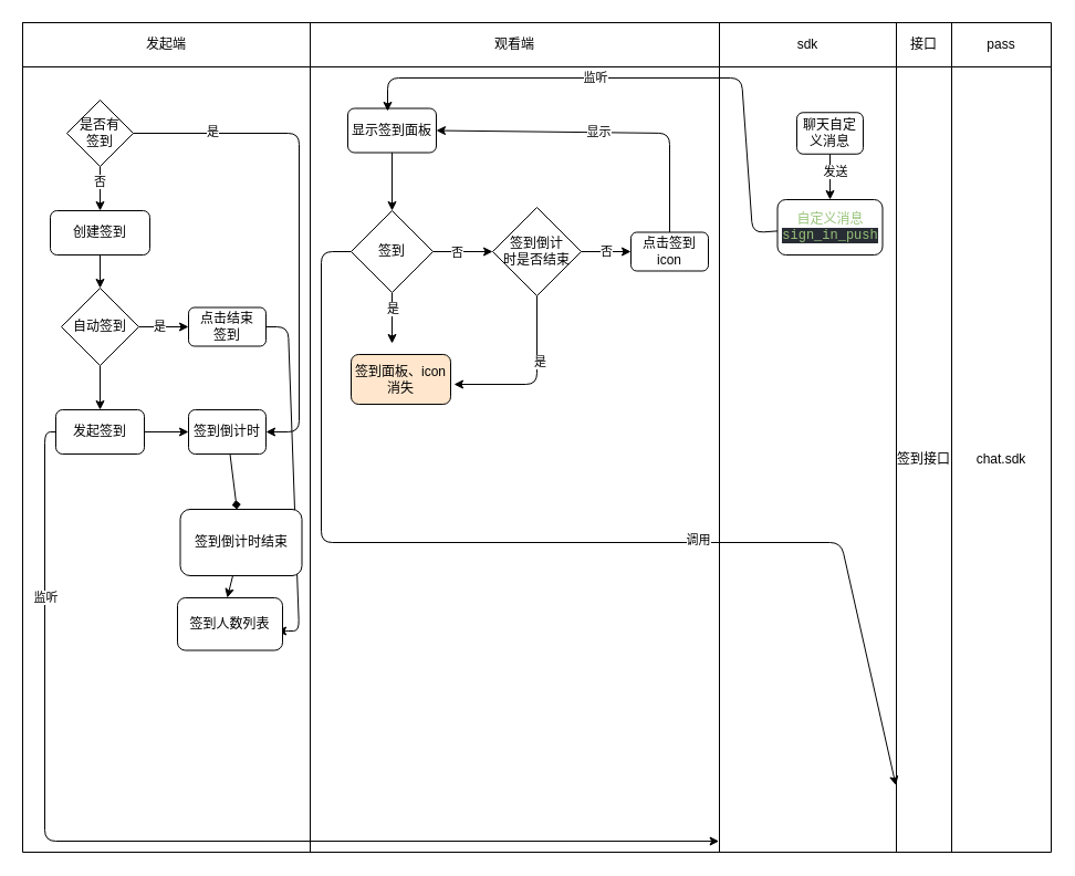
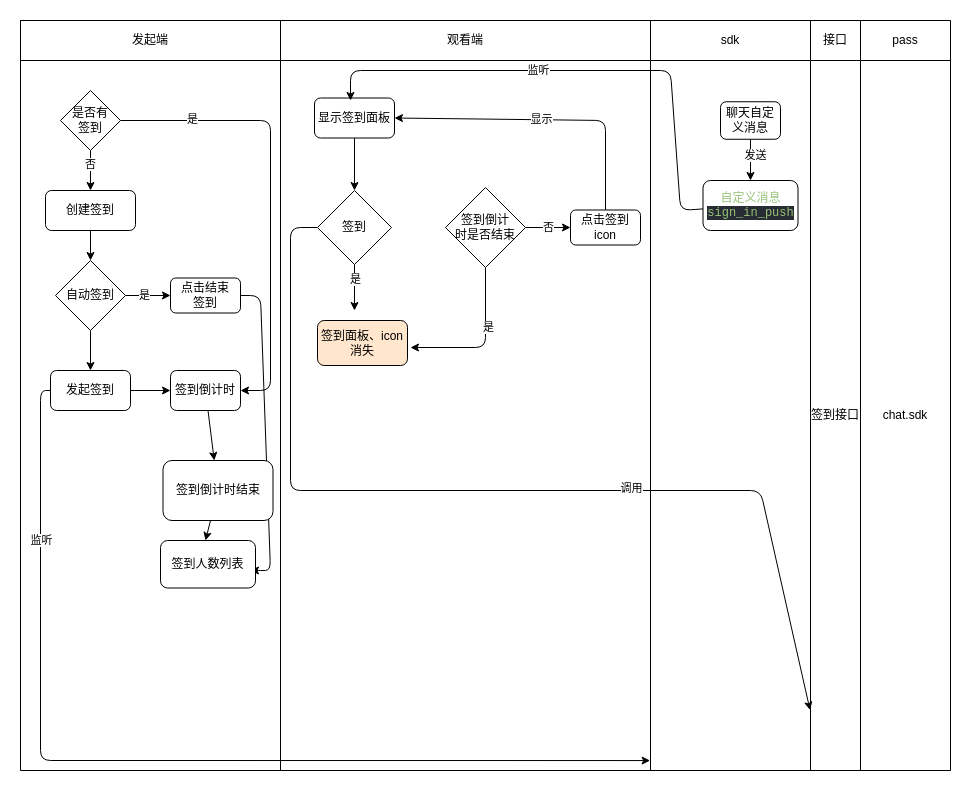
  <mxCell id="0" />
  <mxCell id="1" parent="0" />
  <mxCell id="2" value="" style="shape=table;startSize=0;container=1;collapsible=0;childLayout=tableLayout;" vertex="1" parent="1"><mxGeometry x="20" y="20" width="930" height="750" as="geometry" /></mxCell>
  <mxCell id="3" value="" style="shape=partialRectangle;collapsible=0;dropTarget=0;pointerEvents=0;fillColor=none;top=0;left=0;bottom=0;right=0;points=[[0,0.5],[1,0.5]];portConstraint=eastwest;" vertex="1" parent="2"><mxGeometry width="930" height="40" as="geometry" /></mxCell>
  <mxCell id="4" value="发起端" style="shape=partialRectangle;html=1;whiteSpace=wrap;connectable=0;overflow=hidden;fillColor=none;top=0;left=0;bottom=0;right=0;pointerEvents=1;" vertex="1" parent="3"><mxGeometry width="260" height="40" as="geometry"><mxRectangle width="260" height="40" as="alternateBounds" /></mxGeometry></mxCell>
  <mxCell id="5" value="观看端" style="shape=partialRectangle;html=1;whiteSpace=wrap;connectable=0;overflow=hidden;fillColor=none;top=0;left=0;bottom=0;right=0;pointerEvents=1;" vertex="1" parent="3"><mxGeometry x="260" width="370" height="40" as="geometry"><mxRectangle width="370" height="40" as="alternateBounds" /></mxGeometry></mxCell>
  <mxCell id="6" value="sdk" style="shape=partialRectangle;html=1;whiteSpace=wrap;connectable=0;overflow=hidden;fillColor=none;top=0;left=0;bottom=0;right=0;pointerEvents=1;" vertex="1" parent="3"><mxGeometry x="630" width="160" height="40" as="geometry"><mxRectangle width="160" height="40" as="alternateBounds" /></mxGeometry></mxCell>
  <mxCell id="7" value="接口" style="shape=partialRectangle;html=1;whiteSpace=wrap;connectable=0;overflow=hidden;fillColor=none;top=0;left=0;bottom=0;right=0;pointerEvents=1;" vertex="1" parent="3"><mxGeometry x="790" width="50" height="40" as="geometry"><mxRectangle width="50" height="40" as="alternateBounds" /></mxGeometry></mxCell>
  <mxCell id="8" value="pass" style="shape=partialRectangle;html=1;whiteSpace=wrap;connectable=0;overflow=hidden;fillColor=none;top=0;left=0;bottom=0;right=0;pointerEvents=1;" vertex="1" parent="3"><mxGeometry x="840" width="90" height="40" as="geometry"><mxRectangle width="90" height="40" as="alternateBounds" /></mxGeometry></mxCell>
  <mxCell id="9" value="" style="shape=partialRectangle;collapsible=0;dropTarget=0;pointerEvents=0;fillColor=none;top=0;left=0;bottom=0;right=0;points=[[0,0.5],[1,0.5]];portConstraint=eastwest;" vertex="1" parent="2"><mxGeometry y="40" width="930" height="710" as="geometry" /></mxCell>
  <mxCell id="10" value="" style="shape=partialRectangle;html=1;whiteSpace=wrap;connectable=0;overflow=hidden;fillColor=none;top=0;left=0;bottom=0;right=0;pointerEvents=1;" vertex="1" parent="9"><mxGeometry width="260" height="710" as="geometry"><mxRectangle width="260" height="710" as="alternateBounds" /></mxGeometry></mxCell>
  <mxCell id="11" value="" style="shape=partialRectangle;html=1;whiteSpace=wrap;connectable=0;overflow=hidden;fillColor=none;top=0;left=0;bottom=0;right=0;pointerEvents=1;" vertex="1" parent="9"><mxGeometry x="260" width="370" height="710" as="geometry"><mxRectangle width="370" height="710" as="alternateBounds" /></mxGeometry></mxCell>
  <mxCell id="12" value="" style="shape=partialRectangle;html=1;whiteSpace=wrap;connectable=0;overflow=hidden;fillColor=none;top=0;left=0;bottom=0;right=0;pointerEvents=1;" vertex="1" parent="9"><mxGeometry x="630" width="160" height="710" as="geometry"><mxRectangle width="160" height="710" as="alternateBounds" /></mxGeometry></mxCell>
  <mxCell id="13" value="签到接口" style="shape=partialRectangle;html=1;whiteSpace=wrap;connectable=0;overflow=hidden;fillColor=none;top=0;left=0;bottom=0;right=0;pointerEvents=1;" vertex="1" parent="9"><mxGeometry x="790" width="50" height="710" as="geometry"><mxRectangle width="50" height="710" as="alternateBounds" /></mxGeometry></mxCell>
  <mxCell id="14" value="chat.sdk" style="shape=partialRectangle;html=1;whiteSpace=wrap;connectable=0;overflow=hidden;fillColor=none;top=0;left=0;bottom=0;right=0;pointerEvents=1;" vertex="1" parent="9"><mxGeometry x="840" width="90" height="710" as="geometry"><mxRectangle width="90" height="710" as="alternateBounds" /></mxGeometry></mxCell>
  <mxCell id="15" value="" style="edgeStyle=none;html=1;" edge="1" parent="1" source="16"><mxGeometry relative="1" as="geometry"><mxPoint x="90" y="260" as="targetPoint" /></mxGeometry></mxCell>
  <mxCell id="16" value="创建签到" style="rounded=1;whiteSpace=wrap;html=1;" vertex="1" parent="1"><mxGeometry x="45" y="190" width="90" height="40" as="geometry" /></mxCell>
  <mxCell id="17" value="" style="edgeStyle=none;html=1;" edge="1" parent="1" source="21" target="16"><mxGeometry relative="1" as="geometry" /></mxCell>
  <mxCell id="18" value="否" style="edgeLabel;html=1;align=center;verticalAlign=middle;resizable=0;points=[];" vertex="1" connectable="0" parent="17"><mxGeometry x="-0.333" y="-1" relative="1" as="geometry"><mxPoint as="offset" /></mxGeometry></mxCell>
  <mxCell id="19" value="" style="edgeStyle=none;html=1;entryX=1;entryY=0.5;entryDx=0;entryDy=0;" edge="1" parent="1" source="21" target="27"><mxGeometry relative="1" as="geometry"><mxPoint x="200" y="120" as="targetPoint" /><Array as="points"><mxPoint x="270" y="120" /><mxPoint x="270" y="390" /></Array></mxGeometry></mxCell>
  <mxCell id="20" value="是" style="edgeLabel;html=1;align=center;verticalAlign=middle;resizable=0;points=[];" vertex="1" connectable="0" parent="19"><mxGeometry x="-0.683" y="2" relative="1" as="geometry"><mxPoint as="offset" /></mxGeometry></mxCell>
  <mxCell id="21" value="是否有&lt;br&gt;签到" style="rhombus;whiteSpace=wrap;html=1;" vertex="1" parent="1"><mxGeometry x="60" y="90" width="60" height="60" as="geometry" /></mxCell>
  <mxCell id="22" value="" style="edgeStyle=none;html=1;" edge="1" parent="1" source="25" target="27"><mxGeometry relative="1" as="geometry" /></mxCell>
  <mxCell id="23" value="" style="edgeStyle=none;html=1;entryX=0.677;entryY=0.986;entryDx=0;entryDy=0;entryPerimeter=0;" edge="1" parent="1" source="25" target="9"><mxGeometry relative="1" as="geometry"><mxPoint x="-30" y="390" as="targetPoint" /><Array as="points"><mxPoint x="40" y="390" /><mxPoint x="40" y="760" /></Array></mxGeometry></mxCell>
  <mxCell id="24" value="监听" style="edgeLabel;html=1;align=center;verticalAlign=middle;resizable=0;points=[];" vertex="1" connectable="0" parent="23"><mxGeometry x="-0.68" relative="1" as="geometry"><mxPoint y="1" as="offset" /></mxGeometry></mxCell>
  <mxCell id="25" value="发起签到" style="rounded=1;whiteSpace=wrap;html=1;" vertex="1" parent="1"><mxGeometry x="50" y="370" width="80" height="40" as="geometry" /></mxCell>
- <mxCell id="26" value="" style="edgeStyle=none;html=1;endArrow=diamond;" edge="1" parent="1" source="27" target="58"><mxGeometry relative="1" as="geometry"><mxPoint x="205" y="490" as="targetPoint" /></mxGeometry></mxCell>
+ <mxCell id="26" value="" style="edgeStyle=none;html=1;" edge="1" parent="1" source="27" target="58"><mxGeometry relative="1" as="geometry"><mxPoint x="205" y="490" as="targetPoint" /></mxGeometry></mxCell>
  <mxCell id="27" value="签到倒计时" style="rounded=1;whiteSpace=wrap;html=1;" vertex="1" parent="1"><mxGeometry x="170" y="370" width="70" height="40" as="geometry" /></mxCell>
  <mxCell id="28" value="" style="edgeStyle=none;html=1;" edge="1" parent="1" source="31"><mxGeometry relative="1" as="geometry"><mxPoint x="410" y="347" as="targetPoint" /><Array as="points"><mxPoint x="485" y="347" /></Array></mxGeometry></mxCell>
  <mxCell id="29" value="是" style="edgeLabel;html=1;align=center;verticalAlign=middle;resizable=0;points=[];" vertex="1" connectable="0" parent="28"><mxGeometry x="-0.244" y="1" relative="1" as="geometry"><mxPoint x="1" as="offset" /></mxGeometry></mxCell>
  <mxCell id="30" value="否" style="edgeStyle=none;html=1;" edge="1" parent="1" source="31"><mxGeometry relative="1" as="geometry"><mxPoint x="570" y="227" as="targetPoint" /></mxGeometry></mxCell>
  <mxCell id="31" value="签到倒计&lt;br&gt;时是否结束" style="rhombus;whiteSpace=wrap;html=1;" vertex="1" parent="1"><mxGeometry x="445" y="187" width="80" height="80" as="geometry" /></mxCell>
  <mxCell id="32" value="" style="edgeStyle=none;html=1;" edge="1" parent="1" source="33"><mxGeometry relative="1" as="geometry"><mxPoint x="354" y="190" as="targetPoint" /></mxGeometry></mxCell>
  <mxCell id="33" value="显示签到面板" style="rounded=1;whiteSpace=wrap;html=1;" vertex="1" parent="1"><mxGeometry x="314" y="97.5" width="80" height="40" as="geometry" /></mxCell>
  <mxCell id="34" value="" style="edgeStyle=none;html=1;" edge="1" parent="1" source="36"><mxGeometry relative="1" as="geometry"><mxPoint x="750" y="180" as="targetPoint" /></mxGeometry></mxCell>
  <mxCell id="35" value="发送" style="edgeLabel;html=1;align=center;verticalAlign=middle;resizable=0;points=[];" vertex="1" connectable="0" parent="34"><mxGeometry x="-0.204" y="4" relative="1" as="geometry"><mxPoint as="offset" /></mxGeometry></mxCell>
  <mxCell id="36" value="聊天自定义消息" style="rounded=1;whiteSpace=wrap;html=1;" vertex="1" parent="1"><mxGeometry x="720" y="101.25" width="60" height="37.5" as="geometry" /></mxCell>
  <mxCell id="37" value="" style="edgeStyle=none;html=1;" edge="1" parent="1" source="39"><mxGeometry relative="1" as="geometry"><mxPoint x="350" y="100" as="targetPoint" /><Array as="points"><mxPoint x="680" y="210" /><mxPoint x="670" y="70" /><mxPoint x="350" y="70" /></Array></mxGeometry></mxCell>
  <mxCell id="38" value="监听" style="edgeLabel;html=1;align=center;verticalAlign=middle;resizable=0;points=[];" vertex="1" connectable="0" parent="37"><mxGeometry x="0.152" y="-1" relative="1" as="geometry"><mxPoint as="offset" /></mxGeometry></mxCell>
  <mxCell id="39" value="&lt;font color=&quot;#98c379&quot;&gt;自定义消息&lt;br&gt;&lt;/font&gt;&lt;span style=&quot;color: rgb(152 , 195 , 121) ; font-family: &amp;#34;menlo&amp;#34; , &amp;#34;monaco&amp;#34; , &amp;#34;courier new&amp;#34; , monospace ; background-color: rgb(40 , 44 , 52)&quot;&gt;sign_in_push&lt;/span&gt;&lt;font color=&quot;#98c379&quot;&gt;&lt;br&gt;&lt;/font&gt;" style="rounded=1;whiteSpace=wrap;html=1;" vertex="1" parent="1"><mxGeometry x="702.5" y="180" width="95" height="50" as="geometry" /></mxCell>
- <mxCell id="40" value="" style="edgeStyle=none;html=1;entryX=0;entryY=0.5;entryDx=0;entryDy=0;" edge="1" parent="1" source="46" target="31"><mxGeometry relative="1" as="geometry"><mxPoint x="440" y="210" as="targetPoint" /></mxGeometry></mxCell>
- <mxCell id="41" value="否" style="edgeLabel;html=1;align=center;verticalAlign=middle;resizable=0;points=[];" vertex="1" connectable="0" parent="40"><mxGeometry x="-0.222" relative="1" as="geometry"><mxPoint as="offset" /></mxGeometry></mxCell>
  <mxCell id="42" value="" style="edgeStyle=none;html=1;" edge="1" parent="1" source="46"><mxGeometry relative="1" as="geometry"><mxPoint x="354" y="310" as="targetPoint" /></mxGeometry></mxCell>
  <mxCell id="43" value="是" style="edgeLabel;html=1;align=center;verticalAlign=middle;resizable=0;points=[];" vertex="1" connectable="0" parent="42"><mxGeometry x="-0.384" relative="1" as="geometry"><mxPoint as="offset" /></mxGeometry></mxCell>
  <mxCell id="44" value="" style="edgeStyle=none;html=1;entryX=0.849;entryY=0.915;entryDx=0;entryDy=0;entryPerimeter=0;" edge="1" parent="1" source="46" target="9"><mxGeometry relative="1" as="geometry"><Array as="points"><mxPoint x="290" y="227" /><mxPoint x="290" y="490" /><mxPoint x="760" y="490" /></Array></mxGeometry></mxCell>
  <mxCell id="45" value="调用" style="edgeLabel;html=1;align=center;verticalAlign=middle;resizable=0;points=[];" vertex="1" connectable="0" parent="44"><mxGeometry x="0.278" y="3" relative="1" as="geometry"><mxPoint as="offset" /></mxGeometry></mxCell>
  <mxCell id="46" value="签到" style="rhombus;whiteSpace=wrap;html=1;" vertex="1" parent="1"><mxGeometry x="317" y="190" width="74" height="74" as="geometry" /></mxCell>
  <mxCell id="47" value="签到面板、icon消失" style="rounded=1;whiteSpace=wrap;html=1;fillColor=#ffe6cc;" vertex="1" parent="1"><mxGeometry x="317" y="320" width="90" height="45" as="geometry" /></mxCell>
  <mxCell id="48" value="" style="edgeStyle=none;html=1;entryX=1;entryY=0.5;entryDx=0;entryDy=0;" edge="1" parent="1" source="50" target="33"><mxGeometry relative="1" as="geometry"><mxPoint x="605" y="129.5" as="targetPoint" /><Array as="points"><mxPoint x="605" y="120" /></Array></mxGeometry></mxCell>
  <mxCell id="49" value="显示" style="edgeLabel;html=1;align=center;verticalAlign=middle;resizable=0;points=[];" vertex="1" connectable="0" parent="48"><mxGeometry x="0.022" y="-1" relative="1" as="geometry"><mxPoint as="offset" /></mxGeometry></mxCell>
  <mxCell id="50" value="点击签到icon" style="rounded=1;whiteSpace=wrap;html=1;" vertex="1" parent="1"><mxGeometry x="570" y="209.5" width="70" height="35" as="geometry" /></mxCell>
  <mxCell id="51" value="" style="edgeStyle=none;html=1;" edge="1" parent="1" source="54" target="25"><mxGeometry relative="1" as="geometry" /></mxCell>
  <mxCell id="52" value="" style="edgeStyle=none;html=1;" edge="1" parent="1" source="54"><mxGeometry relative="1" as="geometry"><mxPoint x="170" y="295" as="targetPoint" /></mxGeometry></mxCell>
  <mxCell id="53" value="是" style="edgeLabel;html=1;align=center;verticalAlign=middle;resizable=0;points=[];" vertex="1" connectable="0" parent="52"><mxGeometry x="-0.207" y="1" relative="1" as="geometry"><mxPoint as="offset" /></mxGeometry></mxCell>
  <mxCell id="54" value="自动签到" style="rhombus;whiteSpace=wrap;html=1;" vertex="1" parent="1"><mxGeometry x="55" y="260" width="70" height="70" as="geometry" /></mxCell>
  <mxCell id="55" value="" style="edgeStyle=none;html=1;" edge="1" parent="1" source="56"><mxGeometry relative="1" as="geometry"><mxPoint x="250" y="570" as="targetPoint" /><Array as="points"><mxPoint x="260" y="295" /><mxPoint x="270" y="570" /><mxPoint x="260" y="570" /></Array></mxGeometry></mxCell>
  <mxCell id="56" value="点击结束&lt;br&gt;签到" style="rounded=1;whiteSpace=wrap;html=1;" vertex="1" parent="1"><mxGeometry x="170" y="277.5" width="70" height="35" as="geometry" /></mxCell>
  <mxCell id="57" value="" style="edgeStyle=none;html=1;" edge="1" parent="1" source="58"><mxGeometry relative="1" as="geometry"><mxPoint x="205" y="540" as="targetPoint" /></mxGeometry></mxCell>
  <mxCell id="58" value="签到倒计时结束" style="rounded=1;whiteSpace=wrap;html=1;" vertex="1" parent="1"><mxGeometry x="162.5" y="460" width="110" height="60" as="geometry" /></mxCell>
  <mxCell id="59" value="签到人数列表" style="rounded=1;whiteSpace=wrap;html=1;" vertex="1" parent="1"><mxGeometry x="160" y="540" width="95" height="47.5" as="geometry" /></mxCell>
